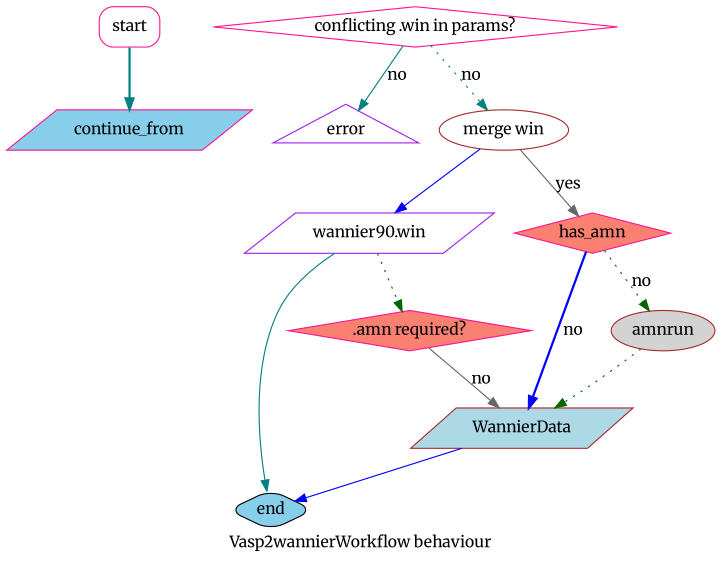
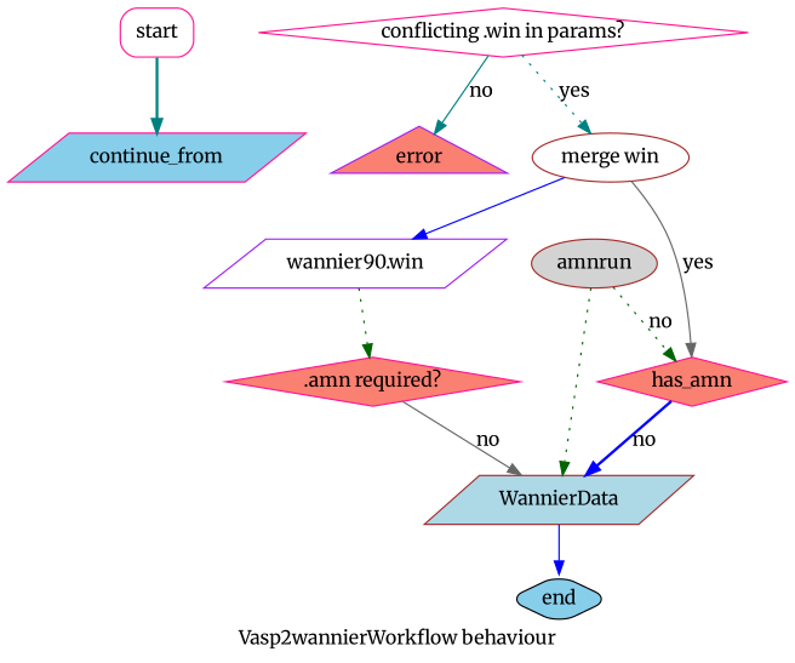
  digraph {
    fontname=Merriweather
    label="Vasp2wannierWorkflow behaviour"
    node [color=deeppink fillcolor=white fontname=Merriweather shape=diamond style=filled]
    edge [color=teal fontname=Merriweather style=solid]
    start [shape=box style="rounded,filled"]
    n2 [fillcolor=skyblue label=continue_from shape=parallelogram]
    end [color=black fillcolor=skyblue style="rounded,filled"]
    n4 [color=brown fillcolor=lightblue label=WannierData shape=parallelogram]
    n5 [color=purple label="wannier90.win" shape=parallelogram]
    n6 [fillcolor=salmon label=".amn required?"]
    n7 [label="conflicting .win in params?"]
-   error [color=purple shape=triangle]
+   error [color=purple fillcolor=salmon shape=triangle]
    n9 [color=brown label="merge win" shape=ellipse]
    has_amn [fillcolor=salmon]
    amnrun [color=brown fillcolor=lightgrey shape=ellipse]
    start -> n2 [style=bold]
    n4 -> end [color=blue]
-   n5 -> end
    n5 -> n6 [color=darkgreen style=dotted]
    n6 -> n4 [color=gray40 label=no]
    n7 -> error [label=no]
-   n7 -> n9 [label=no style=dotted]
+   n7 -> n9 [label=yes style=dotted]
    n9 -> n5 [color=blue]
    n9 -> has_amn [color=gray40 label=yes]
    has_amn -> n4 [color=blue label=no style=bold]
-   has_amn -> amnrun [color=darkgreen label=no style=dotted]
+   amnrun -> has_amn [color=darkgreen label=no style=dotted]
    amnrun -> n4 [color=darkgreen style=dotted]
  }
